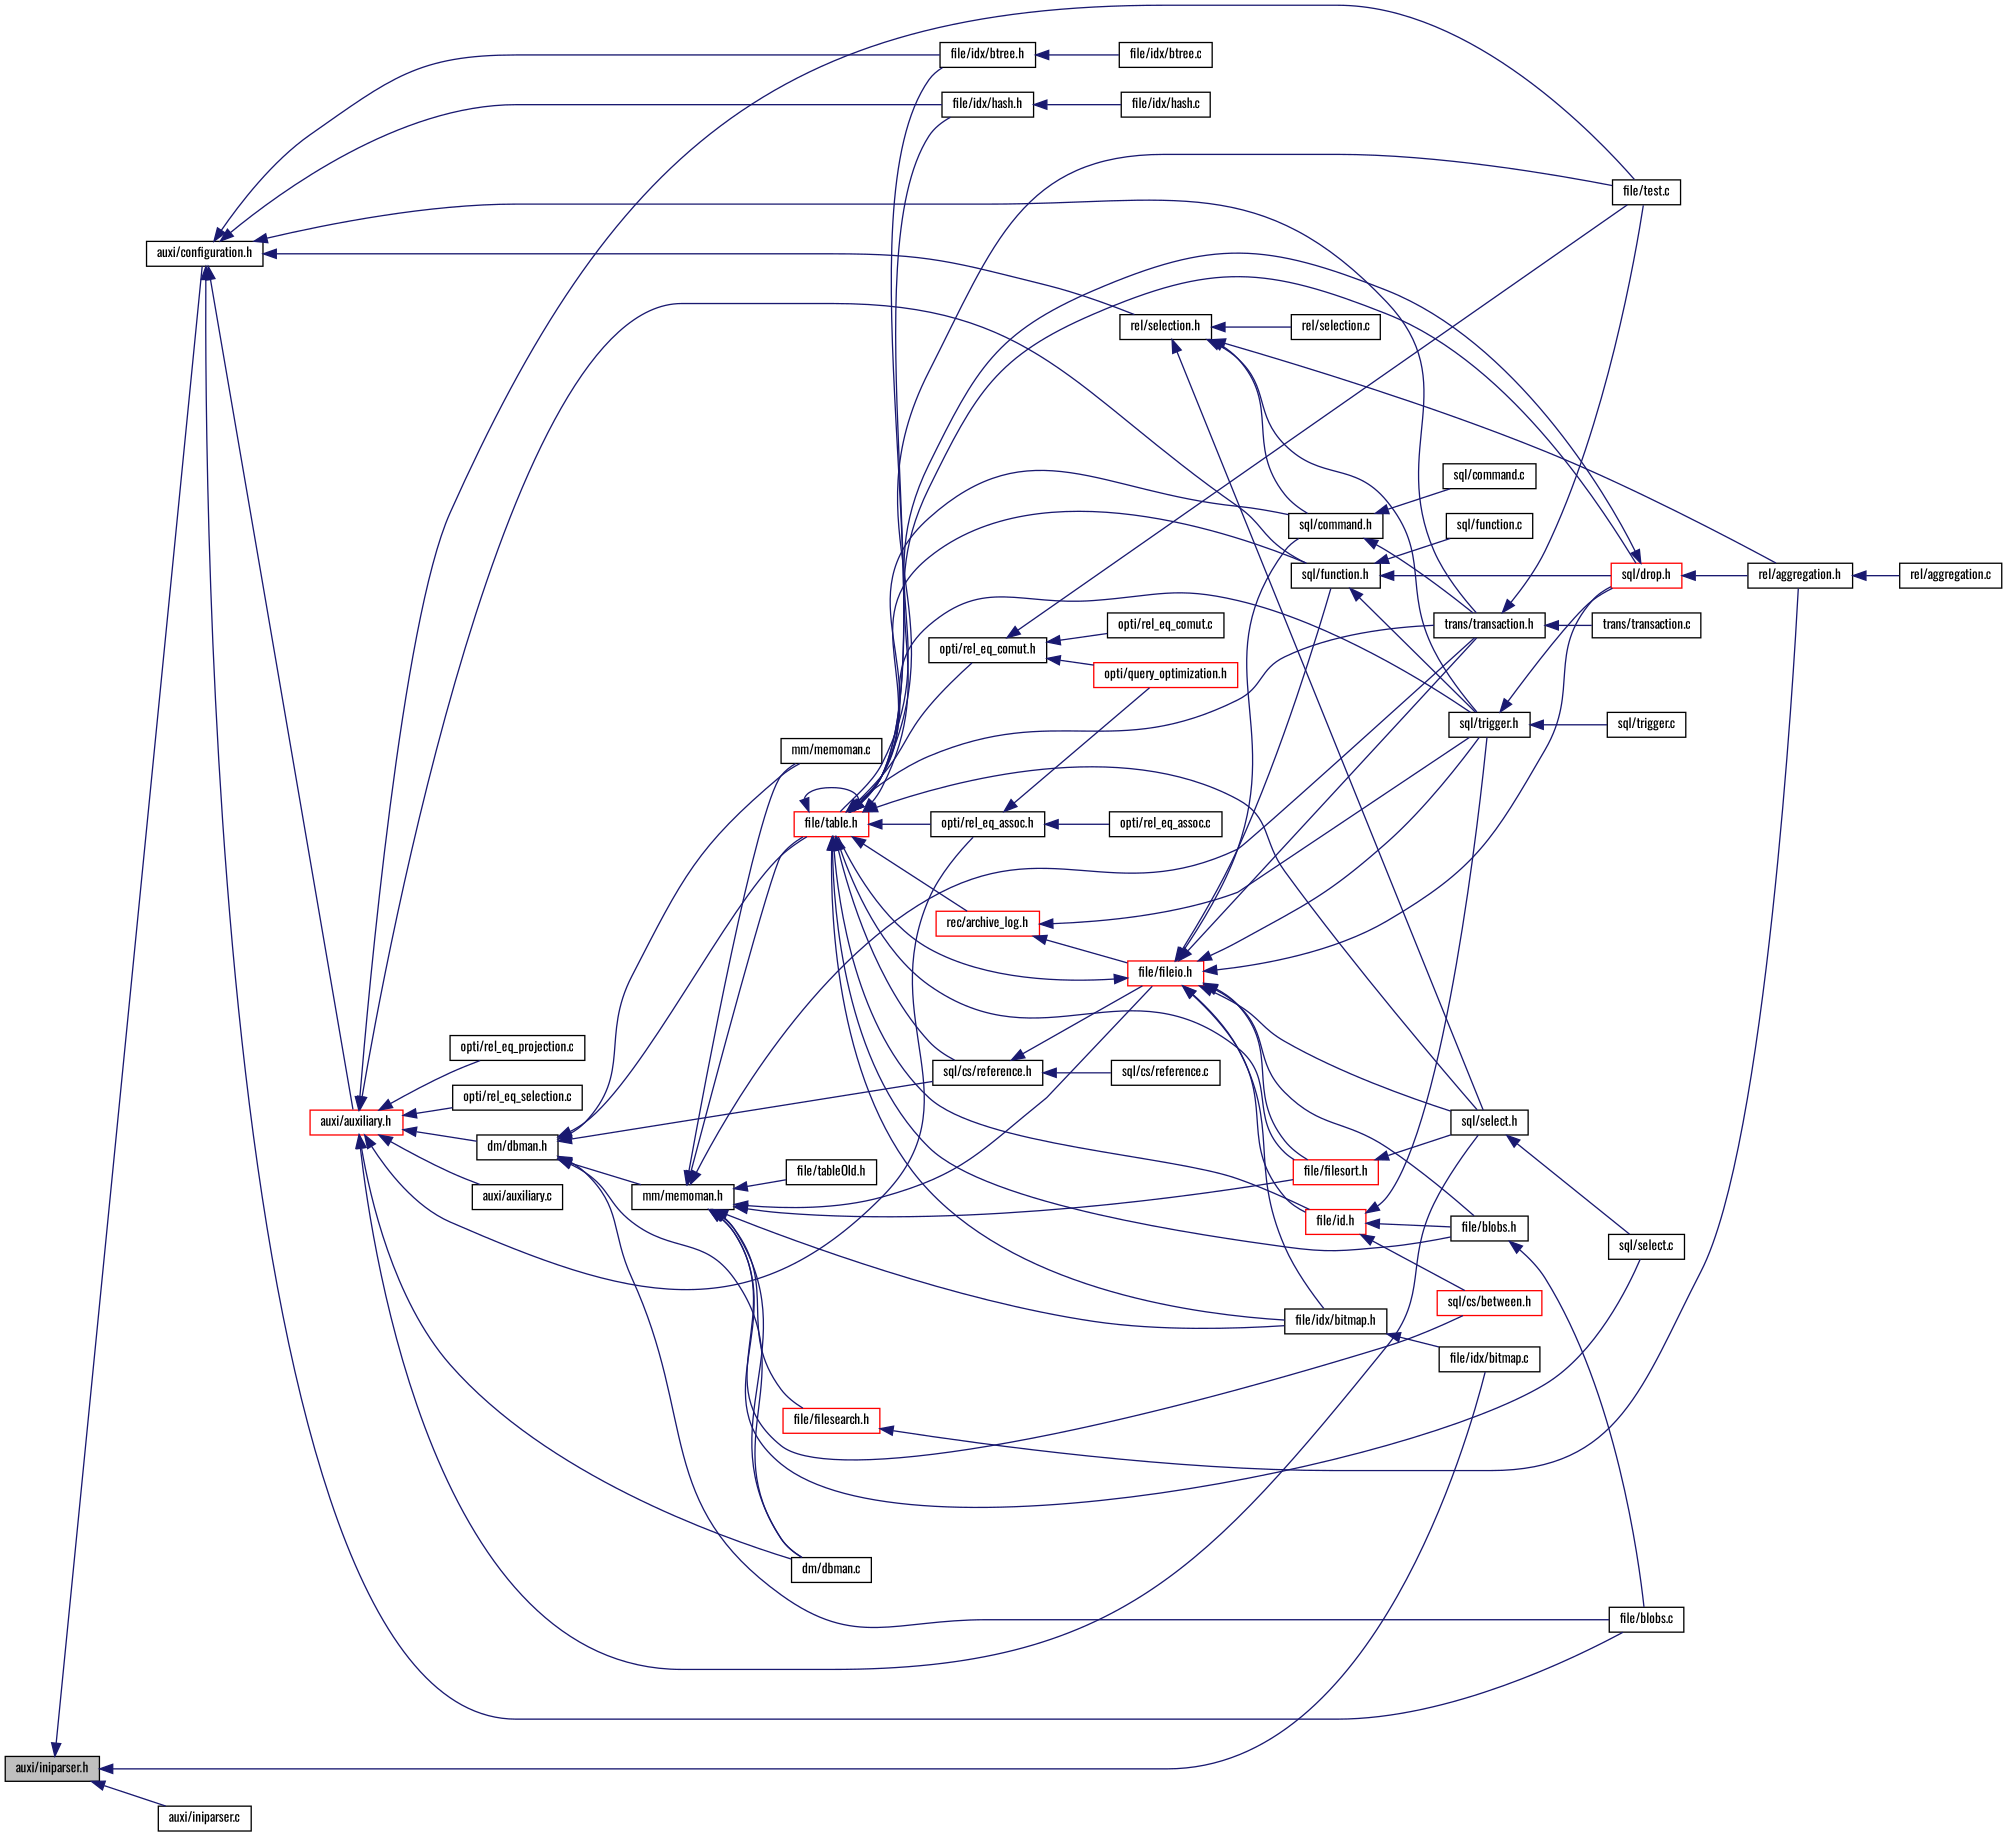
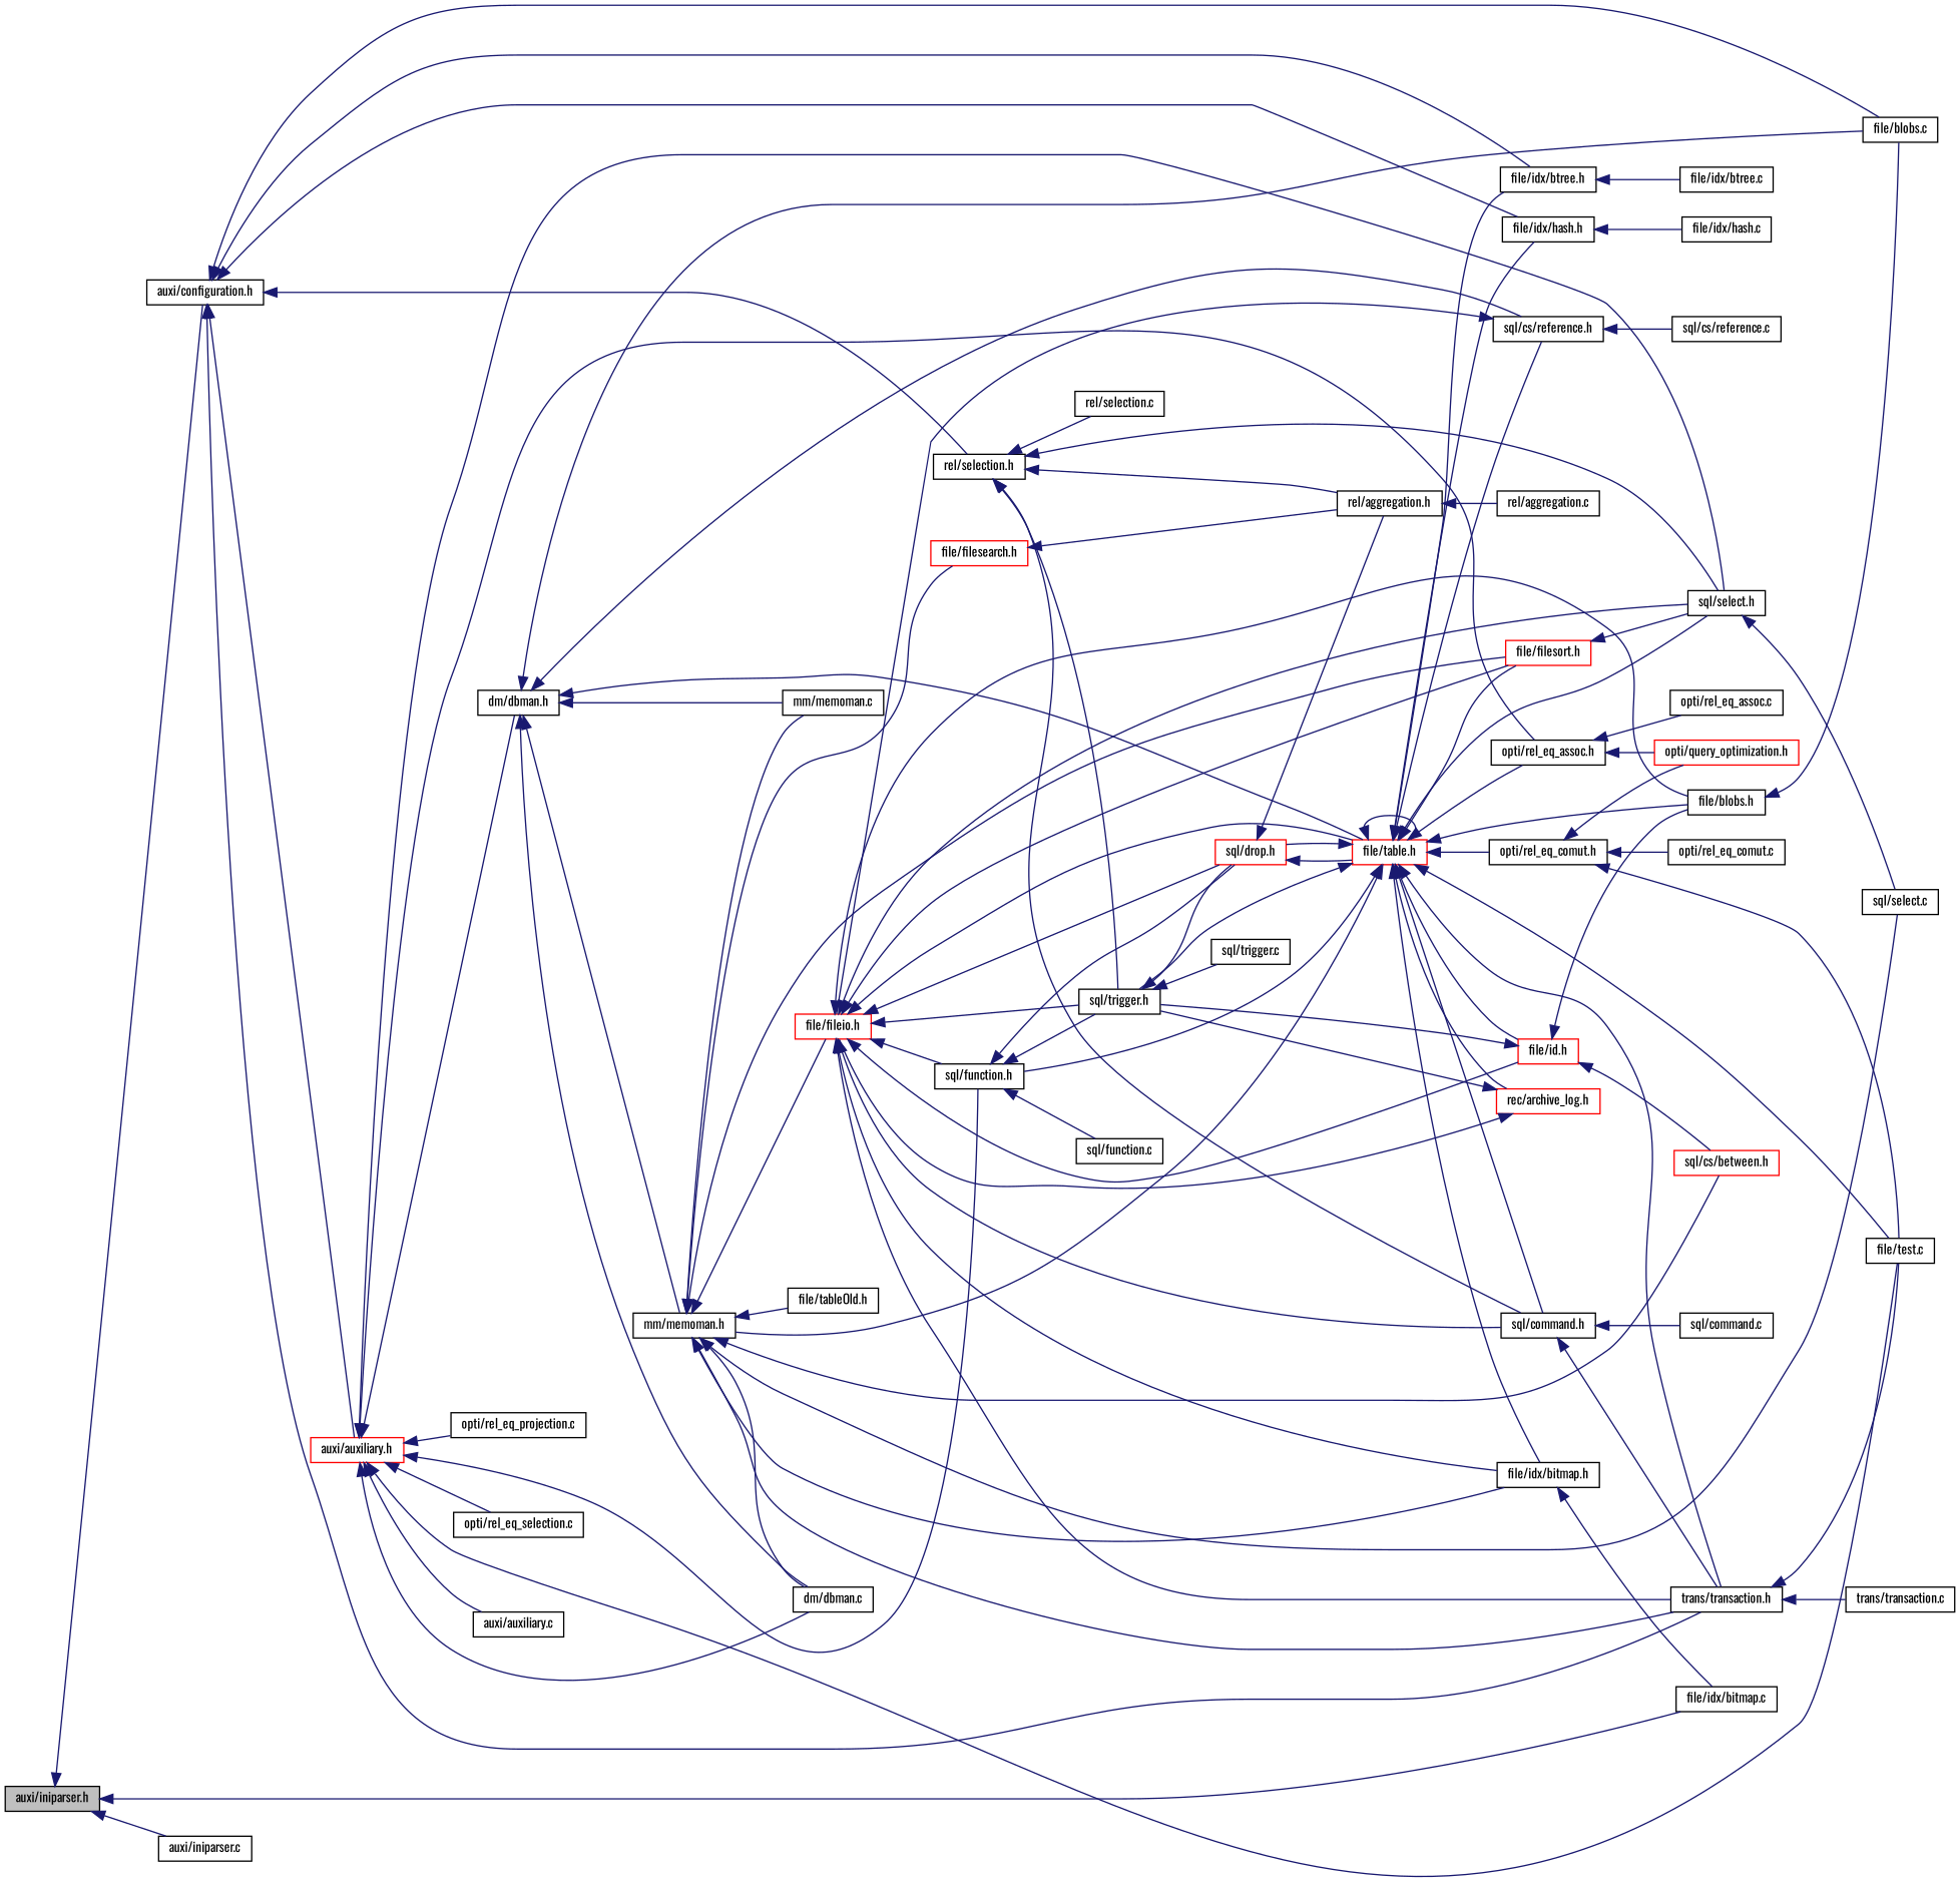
  digraph {
    fontname=Oswald
    rankdir=LR
    node [color=black fontname=Oswald fontsize=10 shape=record]
    edge [color=midnightblue dir=back fontname=Oswald fontsize=10 labelfontname=Helvetica labelfontsize=10 style=solid]
    n1 [fillcolor=grey75 fontcolor=black height=0.2 label="auxi/iniparser.h" style=filled width=0.4]
    n2 [height=0.2 label="auxi/configuration.h" width=0.4]
    n3 [height=0.2 label="file/idx/bitmap.c" width=0.4]
    n4 [height=0.2 label="auxi/iniparser.c" width=0.4]
    n5 [color=red height=0.2 label="auxi/auxiliary.h" width=0.4]
    n6 [height=0.2 label="file/blobs.c" width=0.4]
    n7 [height=0.2 label="trans/transaction.h" width=0.4]
    n8 [height=0.2 label="file/idx/btree.h" width=0.4]
    n9 [height=0.2 label="file/idx/hash.h" width=0.4]
    n10 [height=0.2 label="rel/selection.h" width=0.4]
    n11 [height=0.2 label="auxi/auxiliary.c" width=0.4]
    n12 [height=0.2 label="dm/dbman.h" width=0.4]
    n13 [height=0.2 label="sql/select.h" width=0.4]
    n14 [height=0.2 label="file/test.c" width=0.4]
    n15 [height=0.2 label="sql/function.h" width=0.4]
    n16 [height=0.2 label="opti/rel_eq_assoc.h" width=0.4]
    n17 [height=0.2 label="opti/rel_eq_projection.c" width=0.4]
    n18 [height=0.2 label="opti/rel_eq_selection.c" width=0.4]
    n19 [height=0.2 label="dm/dbman.c" width=0.4]
    n20 [height=0.2 label="trans/transaction.c" width=0.4]
    n21 [height=0.2 label="file/idx/btree.c" width=0.4]
    n22 [height=0.2 label="file/idx/hash.c" width=0.4]
    n23 [height=0.2 label="sql/trigger.h" width=0.4]
    n24 [height=0.2 label="sql/command.h" width=0.4]
    n25 [height=0.2 label="rel/aggregation.h" width=0.4]
    n26 [height=0.2 label="rel/selection.c" width=0.4]
    n27 [height=0.2 label="mm/memoman.h" width=0.4]
    n28 [height=0.2 label="mm/memoman.c" width=0.4]
    n29 [color=red height=0.2 label="file/table.h" width=0.4]
    n30 [height=0.2 label="sql/cs/reference.h" width=0.4]
    n31 [height=0.2 label="sql/select.c" width=0.4]
    n32 [color=red height=0.2 label="sql/drop.h" width=0.4]
    n33 [height=0.2 label="sql/function.c" width=0.4]
    n34 [height=0.2 label="opti/rel_eq_comut.h" width=0.4]
    n35 [color=red height=0.2 label="opti/query_optimization.h" width=0.4]
    n36 [height=0.2 label="opti/rel_eq_comut.c" width=0.4]
    n37 [height=0.2 label="opti/rel_eq_assoc.c" width=0.4]
    n38 [color=red height=0.2 label="file/fileio.h" width=0.4]
    n39 [color=red height=0.2 label="sql/cs/between.h" width=0.4]
    n40 [color=red height=0.2 label="file/filesort.h" width=0.4]
    n41 [height=0.2 label="file/idx/bitmap.h" width=0.4]
    n42 [color=red height=0.2 label="file/filesearch.h" width=0.4]
    n43 [height=0.2 label="file/tableOld.h" width=0.4]
    n44 [height=0.2 label="file/blobs.h" width=0.4]
    n45 [color=red height=0.2 label="file/id.h" width=0.4]
    n46 [color=red height=0.2 label="rec/archive_log.h" width=0.4]
    n47 [height=0.2 label="sql/cs/reference.c" width=0.4]
    n48 [height=0.2 label="sql/trigger.c" width=0.4]
    n49 [height=0.2 label="sql/command.c" width=0.4]
    n50 [height=0.2 label="rel/aggregation.c" width=0.4]
    n1 -> n2
    n1 -> n3
    n1 -> n4
    n2 -> n5
    n2 -> n6
    n2 -> n7
    n2 -> n8
    n2 -> n9
    n2 -> n10
    n5 -> n11
    n5 -> n12
    n5 -> n13
    n5 -> n14
    n5 -> n15
    n5 -> n16
    n5 -> n17
    n5 -> n18
    n5 -> n19
    n7 -> n14
    n7 -> n20
    n8 -> n21
    n9 -> n22
    n10 -> n13
    n10 -> n23
    n10 -> n24
    n10 -> n25
    n10 -> n26
    n12 -> n6
    n12 -> n19
    n12 -> n27
    n12 -> n28
    n12 -> n29
    n12 -> n30
    n13 -> n31
    n15 -> n23
    n15 -> n32
    n15 -> n33
    n16 -> n35
    n16 -> n37
    n23 -> n32
    n23 -> n48
    n24 -> n7
    n24 -> n49
    n25 -> n50
    n27 -> n7
    n27 -> n19
    n27 -> n28
-   n27 -> n29
+   n29 -> n27
    n27 -> n31
    n27 -> n38
    n27 -> n39
    n27 -> n40
    n27 -> n41
    n27 -> n42
    n27 -> n43
    n29 -> n7
    n29 -> n8
    n29 -> n9
    n29 -> n13
    n29 -> n14
    n29 -> n15
    n29 -> n16
    n29 -> n23
    n29 -> n24
    n29 -> n29
    n29 -> n30
    n29 -> n32
    n29 -> n34
    n29 -> n40
    n29 -> n41
    n29 -> n44
    n29 -> n45
    n29 -> n46
    n30 -> n38
    n30 -> n47
    n32 -> n25
    n32 -> n29
    n34 -> n14
    n34 -> n35
    n34 -> n36
    n38 -> n7
    n38 -> n13
    n38 -> n15
    n38 -> n23
    n38 -> n24
    n38 -> n29
    n38 -> n32
    n38 -> n40
    n38 -> n41
    n38 -> n44
    n38 -> n45
    n40 -> n13
    n41 -> n3
    n42 -> n25
    n44 -> n6
    n45 -> n23
    n45 -> n39
    n45 -> n44
    n46 -> n23
    n46 -> n38
  }
